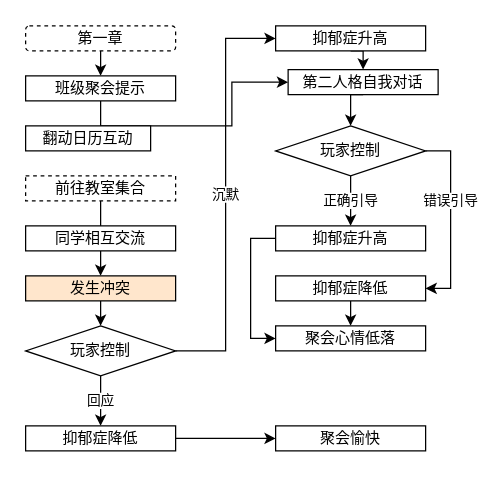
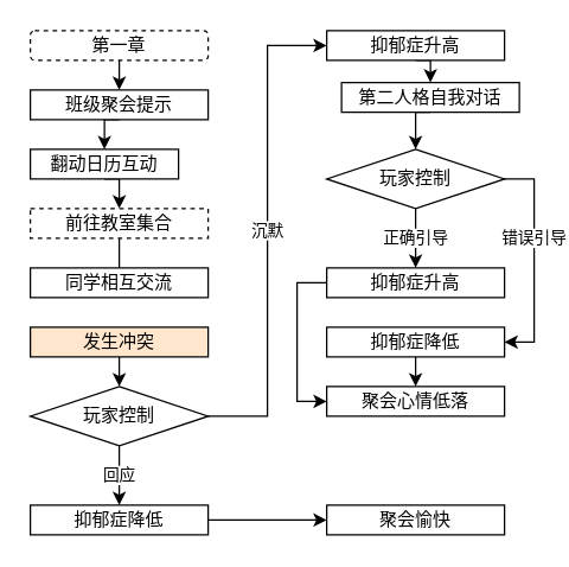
  <mxCell id="0" />
  <mxCell id="1" parent="0" />
  <mxCell id="2" style="edgeStyle=orthogonalEdgeStyle;rounded=0;orthogonalLoop=1;jettySize=auto;html=1;exitX=0.5;exitY=1;exitDx=0;exitDy=0;entryX=0.5;entryY=0;entryDx=0;entryDy=0;" edge="1" parent="1" source="3" target="5"><mxGeometry relative="1" as="geometry" /></mxCell>
  <mxCell id="3" value="第一章" style="rounded=1;whiteSpace=wrap;html=1;dashed=1;" vertex="1" parent="1"><mxGeometry x="20" y="20" width="120" height="20" as="geometry" /></mxCell>
- <mxCell id="4" style="edgeStyle=orthogonalEdgeStyle;rounded=0;orthogonalLoop=1;jettySize=auto;html=1;exitX=0.5;exitY=1;exitDx=0;exitDy=0;" edge="1" parent="1" source="5" target="23"><mxGeometry relative="1" as="geometry" /></mxCell>
+ <mxCell id="4" style="edgeStyle=orthogonalEdgeStyle;rounded=0;orthogonalLoop=1;jettySize=auto;html=1;exitX=0.5;exitY=1;exitDx=0;exitDy=0;entryX=0.5;entryY=0;entryDx=0;entryDy=0;" edge="1" parent="1" source="5" target="7"><mxGeometry relative="1" as="geometry" /></mxCell>
  <mxCell id="5" value="班级聚会提示" style="rounded=0;whiteSpace=wrap;html=1;" vertex="1" parent="1"><mxGeometry x="20" y="60" width="120" height="20" as="geometry" /></mxCell>
+ <mxCell id="6" style="edgeStyle=orthogonalEdgeStyle;rounded=0;orthogonalLoop=1;jettySize=auto;html=1;exitX=0.5;exitY=1;exitDx=0;exitDy=0;entryX=0.5;entryY=0;entryDx=0;entryDy=0;" edge="1" parent="1" source="7" target="9"><mxGeometry relative="1" as="geometry" /></mxCell>
  <mxCell id="7" value="翻动日历互动" style="rounded=0;whiteSpace=wrap;html=1;" vertex="1" parent="1"><mxGeometry x="20" y="100" width="100" height="20" as="geometry" /></mxCell>
  <mxCell id="8" style="edgeStyle=orthogonalEdgeStyle;rounded=0;orthogonalLoop=1;jettySize=auto;html=1;exitX=0.5;exitY=1;exitDx=0;exitDy=0;entryX=0.5;entryY=0;entryDx=0;entryDy=0;endArrow=none;" edge="1" parent="1" source="9" target="11"><mxGeometry relative="1" as="geometry" /></mxCell>
  <mxCell id="9" value="前往教室集合" style="rounded=0;whiteSpace=wrap;html=1;dashed=1;" vertex="1" parent="1"><mxGeometry x="20" y="140" width="120" height="20" as="geometry" /></mxCell>
- <mxCell id="10" style="edgeStyle=orthogonalEdgeStyle;rounded=0;orthogonalLoop=1;jettySize=auto;html=1;exitX=0.5;exitY=1;exitDx=0;exitDy=0;entryX=0.5;entryY=0;entryDx=0;entryDy=0;" edge="1" parent="1" source="11" target="13"><mxGeometry relative="1" as="geometry" /></mxCell>
  <mxCell id="11" value="同学相互交流" style="rounded=0;whiteSpace=wrap;html=1;" vertex="1" parent="1"><mxGeometry x="20" y="180" width="120" height="20" as="geometry" /></mxCell>
  <mxCell id="12" style="edgeStyle=orthogonalEdgeStyle;rounded=0;orthogonalLoop=1;jettySize=auto;html=1;exitX=0.5;exitY=1;exitDx=0;exitDy=0;entryX=0.5;entryY=0;entryDx=0;entryDy=0;" edge="1" parent="1" source="13" target="16"><mxGeometry relative="1" as="geometry" /></mxCell>
  <mxCell id="13" value="发生冲突" style="rounded=0;whiteSpace=wrap;html=1;fillColor=#ffe6cc;" vertex="1" parent="1"><mxGeometry x="20" y="220" width="120" height="20" as="geometry" /></mxCell>
  <mxCell id="14" value="回应" style="edgeStyle=orthogonalEdgeStyle;rounded=0;orthogonalLoop=1;jettySize=auto;html=1;exitX=0.5;exitY=1;exitDx=0;exitDy=0;entryX=0.5;entryY=0;entryDx=0;entryDy=0;" edge="1" parent="1" source="16" target="18"><mxGeometry relative="1" as="geometry" /></mxCell>
  <mxCell id="15" value="沉默" style="edgeStyle=orthogonalEdgeStyle;rounded=0;orthogonalLoop=1;jettySize=auto;html=1;exitX=1;exitY=0.5;exitDx=0;exitDy=0;entryX=0;entryY=0.5;entryDx=0;entryDy=0;" edge="1" parent="1" source="16" target="21"><mxGeometry relative="1" as="geometry" /></mxCell>
  <mxCell id="16" value="玩家控制" style="rhombus;whiteSpace=wrap;html=1;" vertex="1" parent="1"><mxGeometry x="20" y="260" width="120" height="40" as="geometry" /></mxCell>
  <mxCell id="17" style="edgeStyle=orthogonalEdgeStyle;rounded=0;orthogonalLoop=1;jettySize=auto;html=1;exitX=1;exitY=0.5;exitDx=0;exitDy=0;entryX=0;entryY=0.5;entryDx=0;entryDy=0;" edge="1" parent="1" source="18" target="19"><mxGeometry relative="1" as="geometry" /></mxCell>
  <mxCell id="18" value="抑郁症降低" style="rounded=0;whiteSpace=wrap;html=1;" vertex="1" parent="1"><mxGeometry x="20" y="340" width="120" height="20" as="geometry" /></mxCell>
  <mxCell id="19" value="聚会愉快" style="rounded=0;whiteSpace=wrap;html=1;" vertex="1" parent="1"><mxGeometry x="220" y="340" width="120" height="20" as="geometry" /></mxCell>
  <mxCell id="20" style="edgeStyle=orthogonalEdgeStyle;rounded=0;orthogonalLoop=1;jettySize=auto;html=1;exitX=0.5;exitY=1;exitDx=0;exitDy=0;entryX=0.5;entryY=0;entryDx=0;entryDy=0;" edge="1" parent="1" source="21" target="23"><mxGeometry relative="1" as="geometry" /></mxCell>
  <mxCell id="21" value="抑郁症升高" style="rounded=0;whiteSpace=wrap;html=1;" vertex="1" parent="1"><mxGeometry x="220" y="20" width="120" height="20" as="geometry" /></mxCell>
  <mxCell id="22" style="edgeStyle=orthogonalEdgeStyle;rounded=0;orthogonalLoop=1;jettySize=auto;html=1;exitX=0.5;exitY=1;exitDx=0;exitDy=0;entryX=0.5;entryY=0;entryDx=0;entryDy=0;" edge="1" parent="1" source="23" target="26"><mxGeometry relative="1" as="geometry" /></mxCell>
  <mxCell id="23" value="第二人格自我对话" style="rounded=0;whiteSpace=wrap;html=1;" vertex="1" parent="1"><mxGeometry x="230" y="55" width="120" height="20" as="geometry" /></mxCell>
  <mxCell id="24" value="正确引导" style="edgeStyle=orthogonalEdgeStyle;rounded=0;orthogonalLoop=1;jettySize=auto;html=1;exitX=0.5;exitY=1;exitDx=0;exitDy=0;entryX=0.5;entryY=0;entryDx=0;entryDy=0;" edge="1" parent="1" source="26" target="28"><mxGeometry relative="1" as="geometry" /></mxCell>
  <mxCell id="25" value="错误引导" style="edgeStyle=orthogonalEdgeStyle;rounded=0;orthogonalLoop=1;jettySize=auto;html=1;exitX=1;exitY=0.5;exitDx=0;exitDy=0;entryX=1;entryY=0.5;entryDx=0;entryDy=0;" edge="1" parent="1" source="26" target="30"><mxGeometry x="-0.2" relative="1" as="geometry"><mxPoint as="offset" /></mxGeometry></mxCell>
  <mxCell id="26" value="玩家控制" style="rhombus;whiteSpace=wrap;html=1;" vertex="1" parent="1"><mxGeometry x="220" y="100" width="120" height="40" as="geometry" /></mxCell>
  <mxCell id="27" style="edgeStyle=orthogonalEdgeStyle;rounded=0;orthogonalLoop=1;jettySize=auto;html=1;exitX=0;exitY=0.5;exitDx=0;exitDy=0;entryX=0;entryY=0.5;entryDx=0;entryDy=0;" edge="1" parent="1" source="28" target="31"><mxGeometry relative="1" as="geometry" /></mxCell>
  <mxCell id="28" value="抑郁症升高" style="rounded=0;whiteSpace=wrap;html=1;" vertex="1" parent="1"><mxGeometry x="220" y="180" width="120" height="20" as="geometry" /></mxCell>
  <mxCell id="29" style="edgeStyle=orthogonalEdgeStyle;rounded=0;orthogonalLoop=1;jettySize=auto;html=1;exitX=0.5;exitY=1;exitDx=0;exitDy=0;entryX=0.5;entryY=0;entryDx=0;entryDy=0;" edge="1" parent="1" source="30" target="31"><mxGeometry relative="1" as="geometry" /></mxCell>
  <mxCell id="30" value="抑郁症降低" style="rounded=0;whiteSpace=wrap;html=1;" vertex="1" parent="1"><mxGeometry x="220" y="220" width="120" height="20" as="geometry" /></mxCell>
  <mxCell id="31" value="聚会心情低落" style="rounded=0;whiteSpace=wrap;html=1;" vertex="1" parent="1"><mxGeometry x="220" y="260" width="120" height="20" as="geometry" /></mxCell>
